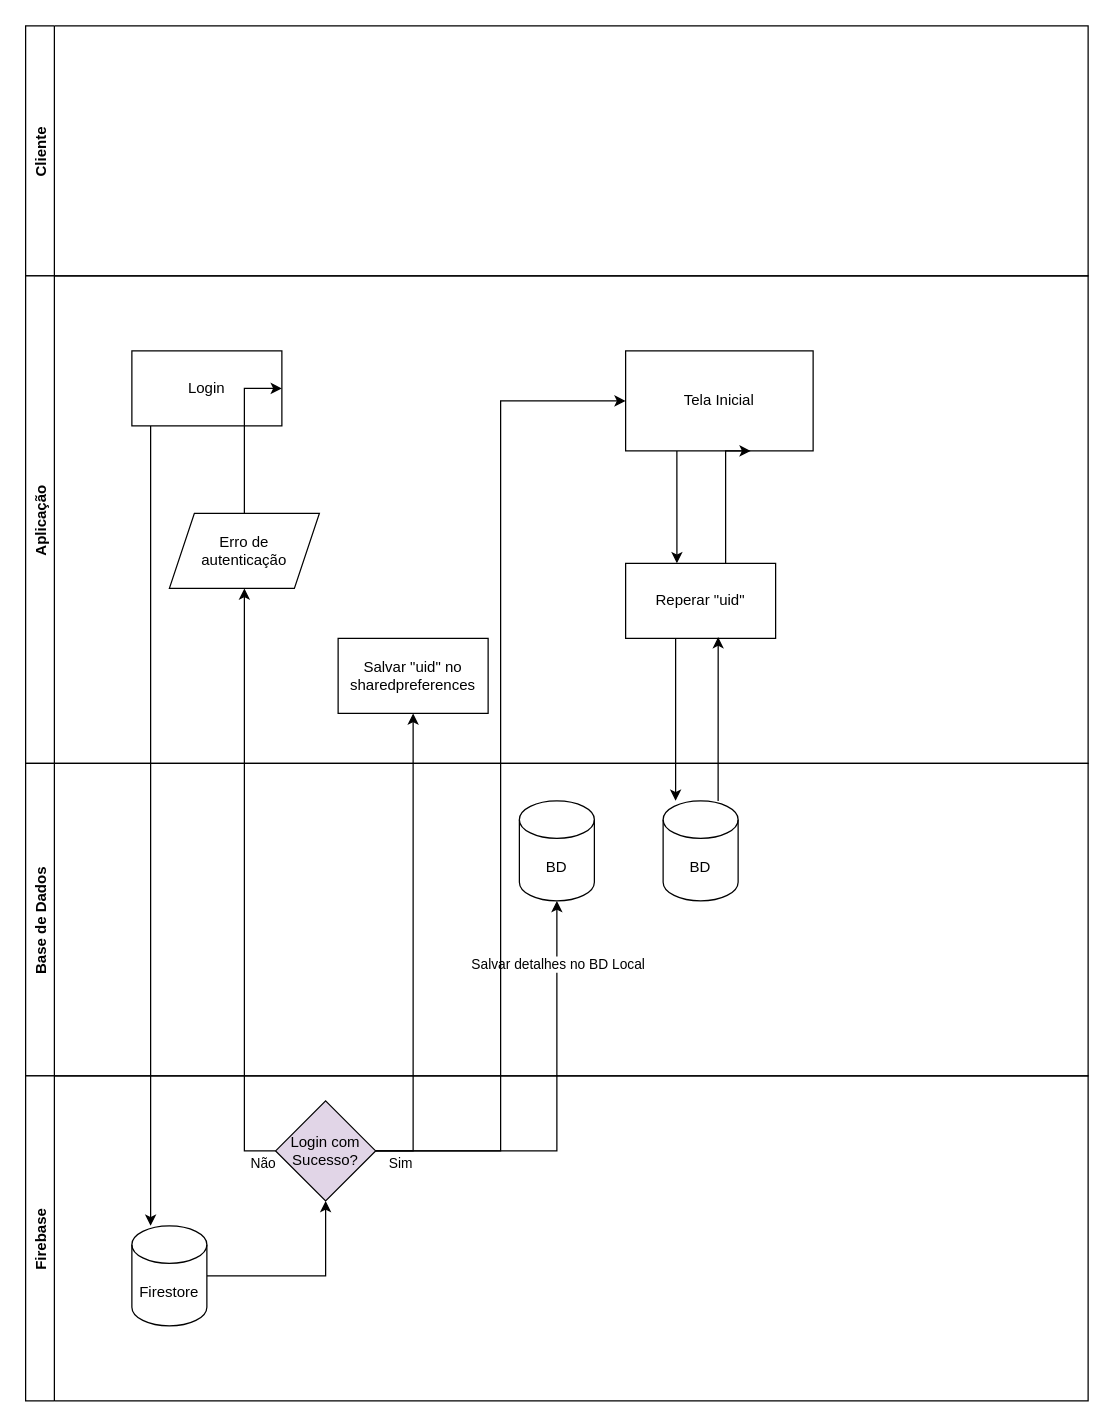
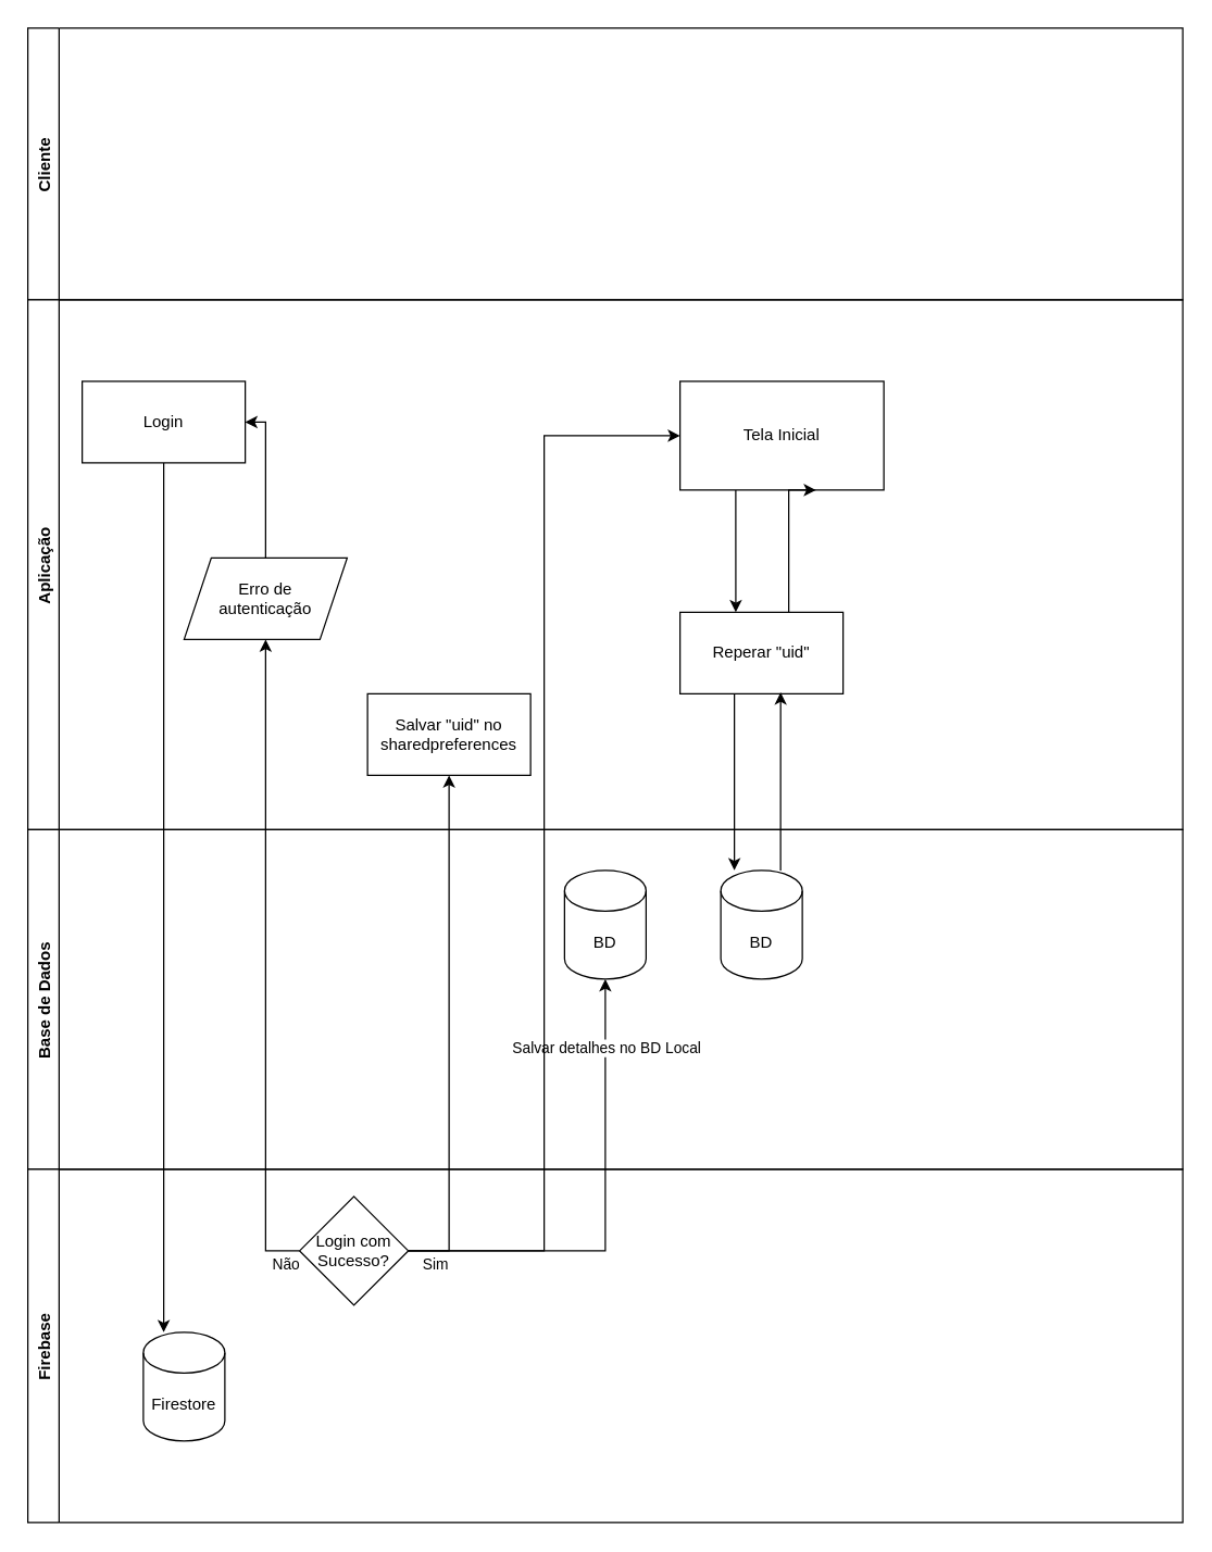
  <mxCell id="0" />
  <mxCell id="1" parent="0" />
  <mxCell id="2" value="Cliente" style="swimlane;horizontal=0;" vertex="1" parent="1"><mxGeometry width="850" height="200" as="geometry" x="20" y="20" /></mxCell>
  <mxCell id="3" value="Aplicação" style="swimlane;horizontal=0;" vertex="1" parent="1"><mxGeometry y="220" width="850" height="390" as="geometry" x="20" /></mxCell>
- <mxCell id="4" value="Login" style="rounded=0;whiteSpace=wrap;html=1;" vertex="1" parent="3"><mxGeometry x="85" y="60" width="120" height="60" as="geometry" /></mxCell>
+ <mxCell id="4" value="Login" style="rounded=0;whiteSpace=wrap;html=1;" vertex="1" parent="3"><mxGeometry x="40" y="60" width="120" height="60" as="geometry" /></mxCell>
  <mxCell id="5" value="Salvar &quot;uid&quot; no sharedpreferences" style="rounded=0;whiteSpace=wrap;html=1;" vertex="1" parent="3"><mxGeometry x="250" y="290" width="120" height="60" as="geometry" /></mxCell>
  <mxCell id="6" style="edgeStyle=orthogonalEdgeStyle;rounded=0;orthogonalLoop=1;jettySize=auto;html=1;entryX=0.342;entryY=0;entryDx=0;entryDy=0;entryPerimeter=0;" edge="1" parent="3" source="7" target="9"><mxGeometry relative="1" as="geometry"><Array as="points"><mxPoint x="521" y="150" /><mxPoint x="521" y="150" /></Array></mxGeometry></mxCell>
  <mxCell id="7" value="Tela Inicial" style="rounded=0;whiteSpace=wrap;html=1;" vertex="1" parent="3"><mxGeometry x="480" y="60" width="150" height="80" as="geometry" /></mxCell>
  <mxCell id="8" style="edgeStyle=orthogonalEdgeStyle;rounded=0;orthogonalLoop=1;jettySize=auto;html=1;entryX=0.667;entryY=1;entryDx=0;entryDy=0;entryPerimeter=0;" edge="1" parent="3" source="9" target="7"><mxGeometry relative="1" as="geometry"><Array as="points"><mxPoint x="560" y="200" /><mxPoint x="560" y="200" /></Array></mxGeometry></mxCell>
  <mxCell id="9" value="Reperar &quot;uid&quot;" style="rounded=0;whiteSpace=wrap;html=1;" vertex="1" parent="3"><mxGeometry x="480" y="230" width="120" height="60" as="geometry" /></mxCell>
  <mxCell id="10" style="edgeStyle=orthogonalEdgeStyle;rounded=0;orthogonalLoop=1;jettySize=auto;html=1;entryX=1;entryY=0.5;entryDx=0;entryDy=0;" edge="1" parent="3" source="11" target="4"><mxGeometry relative="1" as="geometry"><Array as="points"><mxPoint x="175" y="90" /></Array></mxGeometry></mxCell>
  <mxCell id="11" value="Erro de &lt;br&gt;autenticação" style="shape=parallelogram;perimeter=parallelogramPerimeter;whiteSpace=wrap;html=1;fixedSize=1;" vertex="1" parent="3"><mxGeometry x="115" y="190" width="120" height="60" as="geometry" /></mxCell>
  <mxCell id="12" value="Base de Dados" style="swimlane;horizontal=0;" vertex="1" parent="1"><mxGeometry y="610" width="850" height="250" as="geometry" x="20" /></mxCell>
  <mxCell id="13" value="BD" style="shape=cylinder3;whiteSpace=wrap;html=1;boundedLbl=1;backgroundOutline=1;size=15;" vertex="1" parent="12"><mxGeometry x="395" y="30" width="60" height="80" as="geometry" /></mxCell>
  <mxCell id="14" value="BD" style="shape=cylinder3;whiteSpace=wrap;html=1;boundedLbl=1;backgroundOutline=1;size=15;" vertex="1" parent="12"><mxGeometry x="510" y="30" width="60" height="80" as="geometry" /></mxCell>
  <mxCell id="15" value="Firebase" style="swimlane;horizontal=0;" vertex="1" parent="1"><mxGeometry y="860" width="850" height="260" as="geometry" x="20" /></mxCell>
- <mxCell id="16" style="edgeStyle=orthogonalEdgeStyle;rounded=0;orthogonalLoop=1;jettySize=auto;html=1;entryX=0.5;entryY=1;entryDx=0;entryDy=0;" edge="1" parent="15" source="17" target="18"><mxGeometry relative="1" as="geometry" /></mxCell>
  <mxCell id="17" value="Firestore" style="shape=cylinder3;whiteSpace=wrap;html=1;boundedLbl=1;backgroundOutline=1;size=15;" vertex="1" parent="15"><mxGeometry x="85" y="120" width="60" height="80" as="geometry" /></mxCell>
- <mxCell id="18" value="Login com Sucesso?" style="rhombus;whiteSpace=wrap;html=1;fillColor=#e1d5e7;" vertex="1" parent="15"><mxGeometry x="200" y="20" width="80" height="80" as="geometry" /></mxCell>
+ <mxCell id="18" value="Login com Sucesso?" style="rhombus;whiteSpace=wrap;html=1;" vertex="1" parent="15"><mxGeometry x="200" y="20" width="80" height="80" as="geometry" /></mxCell>
  <mxCell id="19" style="edgeStyle=orthogonalEdgeStyle;rounded=0;orthogonalLoop=1;jettySize=auto;html=1;" edge="1" parent="1" source="4" target="17"><mxGeometry relative="1" as="geometry"><Array as="points"><mxPoint x="120" y="770" /><mxPoint x="120" y="770" /></Array></mxGeometry></mxCell>
  <mxCell id="20" value="Sim" style="edgeStyle=orthogonalEdgeStyle;rounded=0;orthogonalLoop=1;jettySize=auto;html=1;entryX=0.5;entryY=1;entryDx=0;entryDy=0;entryPerimeter=0;exitX=1;exitY=0.5;exitDx=0;exitDy=0;" edge="1" parent="1" source="18" target="13"><mxGeometry x="-0.884" y="-10" relative="1" as="geometry"><mxPoint x="190" y="950" as="targetPoint" /><Array as="points"><mxPoint x="445" y="920" /></Array><mxPoint as="offset" /></mxGeometry></mxCell>
  <mxCell id="21" value="Salvar detalhes no BD Local" style="edgeLabel;html=1;align=center;verticalAlign=middle;resizable=0;points=[];" vertex="1" connectable="0" parent="20"><mxGeometry x="0.459" y="1" relative="1" as="geometry"><mxPoint x="1" y="-43" as="offset" /></mxGeometry></mxCell>
  <mxCell id="22" style="edgeStyle=orthogonalEdgeStyle;rounded=0;orthogonalLoop=1;jettySize=auto;html=1;" edge="1" parent="1" source="9" target="14"><mxGeometry relative="1" as="geometry"><Array as="points"><mxPoint x="540" y="570" /><mxPoint x="540" y="570" /></Array></mxGeometry></mxCell>
  <mxCell id="23" style="edgeStyle=orthogonalEdgeStyle;rounded=0;orthogonalLoop=1;jettySize=auto;html=1;entryX=0.5;entryY=1;entryDx=0;entryDy=0;" edge="1" parent="1" source="18" target="5"><mxGeometry relative="1" as="geometry"><Array as="points"><mxPoint x="330" y="920" /></Array></mxGeometry></mxCell>
  <mxCell id="24" value="Não" style="edgeStyle=orthogonalEdgeStyle;rounded=0;orthogonalLoop=1;jettySize=auto;html=1;entryX=0.5;entryY=1;entryDx=0;entryDy=0;" edge="1" parent="1" source="18" target="11"><mxGeometry x="-0.958" y="10" relative="1" as="geometry"><mxPoint x="190" y="480" as="targetPoint" /><Array as="points"><mxPoint x="195" y="920" /></Array><mxPoint as="offset" /></mxGeometry></mxCell>
  <mxCell id="25" style="edgeStyle=orthogonalEdgeStyle;rounded=0;orthogonalLoop=1;jettySize=auto;html=1;entryX=0;entryY=0.5;entryDx=0;entryDy=0;" edge="1" parent="1" source="18" target="7"><mxGeometry relative="1" as="geometry" /></mxCell>
  <mxCell id="26" style="edgeStyle=orthogonalEdgeStyle;rounded=0;orthogonalLoop=1;jettySize=auto;html=1;entryX=0.617;entryY=0.983;entryDx=0;entryDy=0;entryPerimeter=0;" edge="1" parent="1" source="14" target="9"><mxGeometry relative="1" as="geometry"><Array as="points"><mxPoint x="574" y="610" /><mxPoint x="574" y="610" /></Array></mxGeometry></mxCell>
